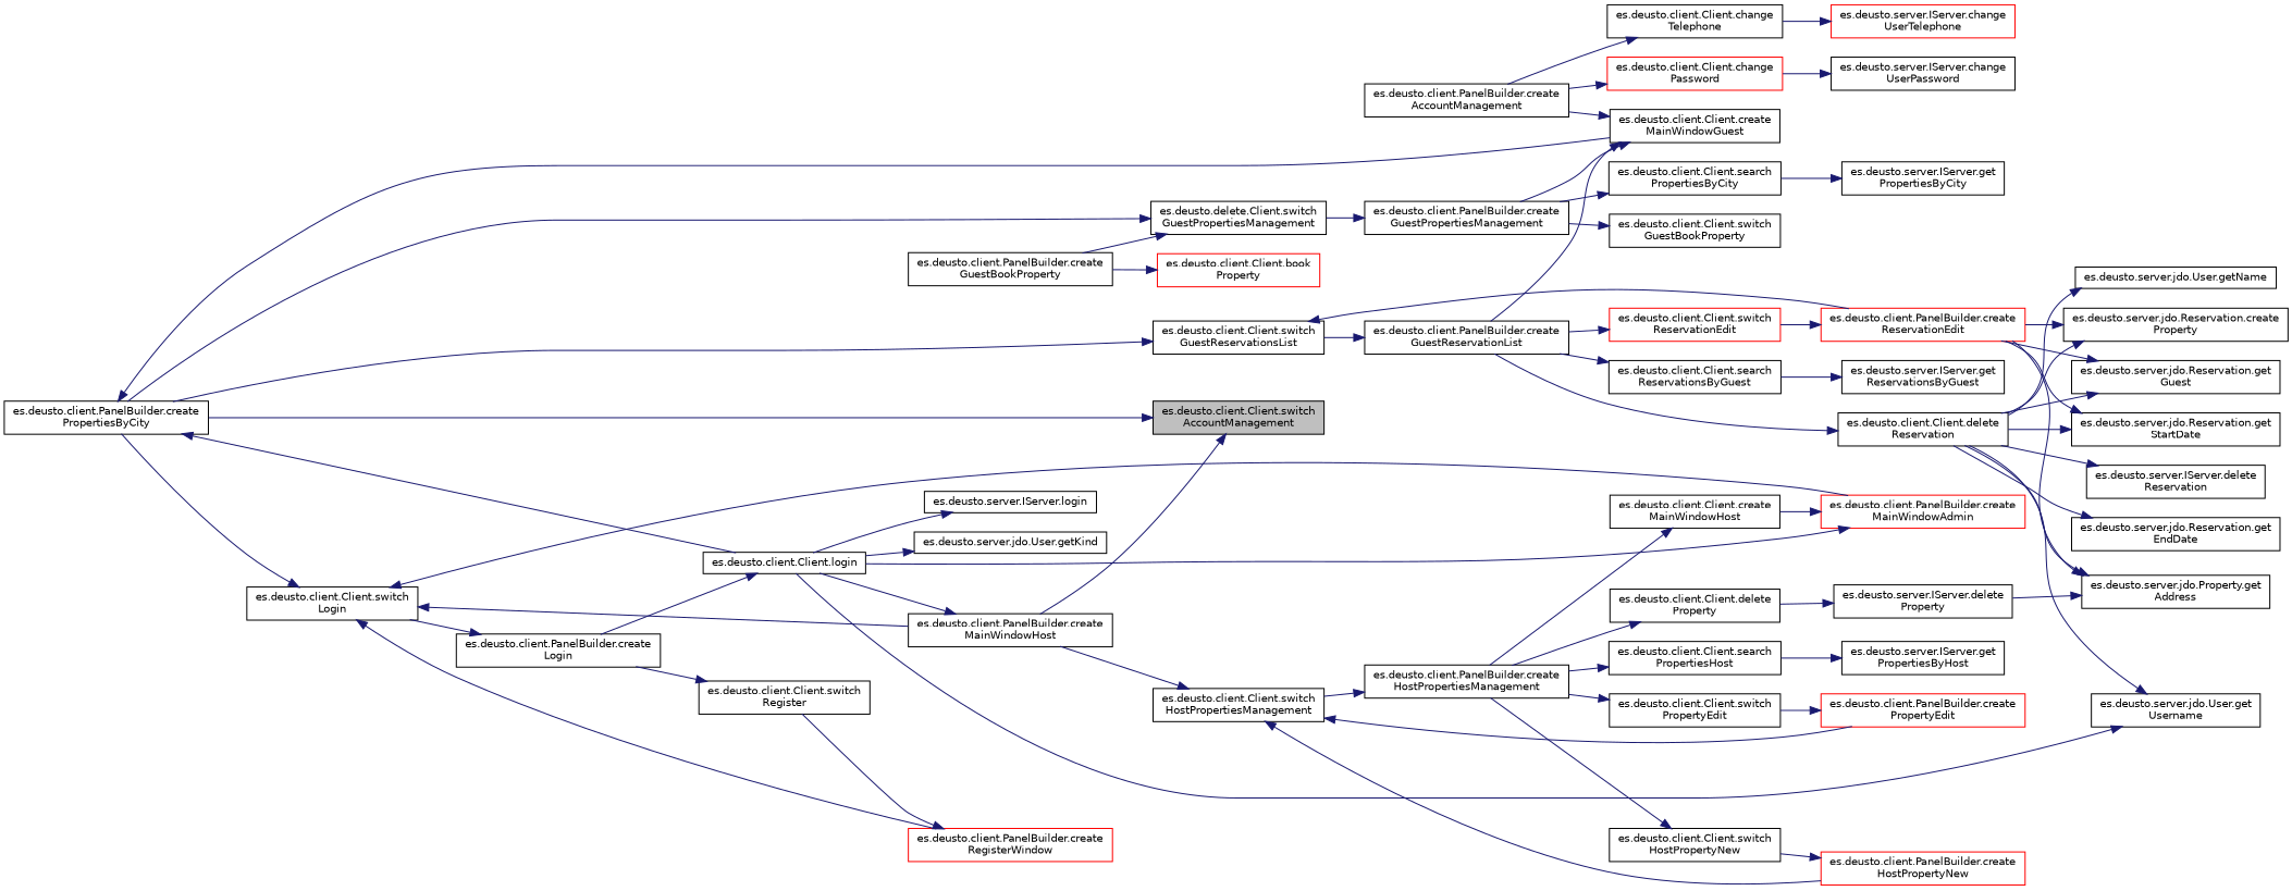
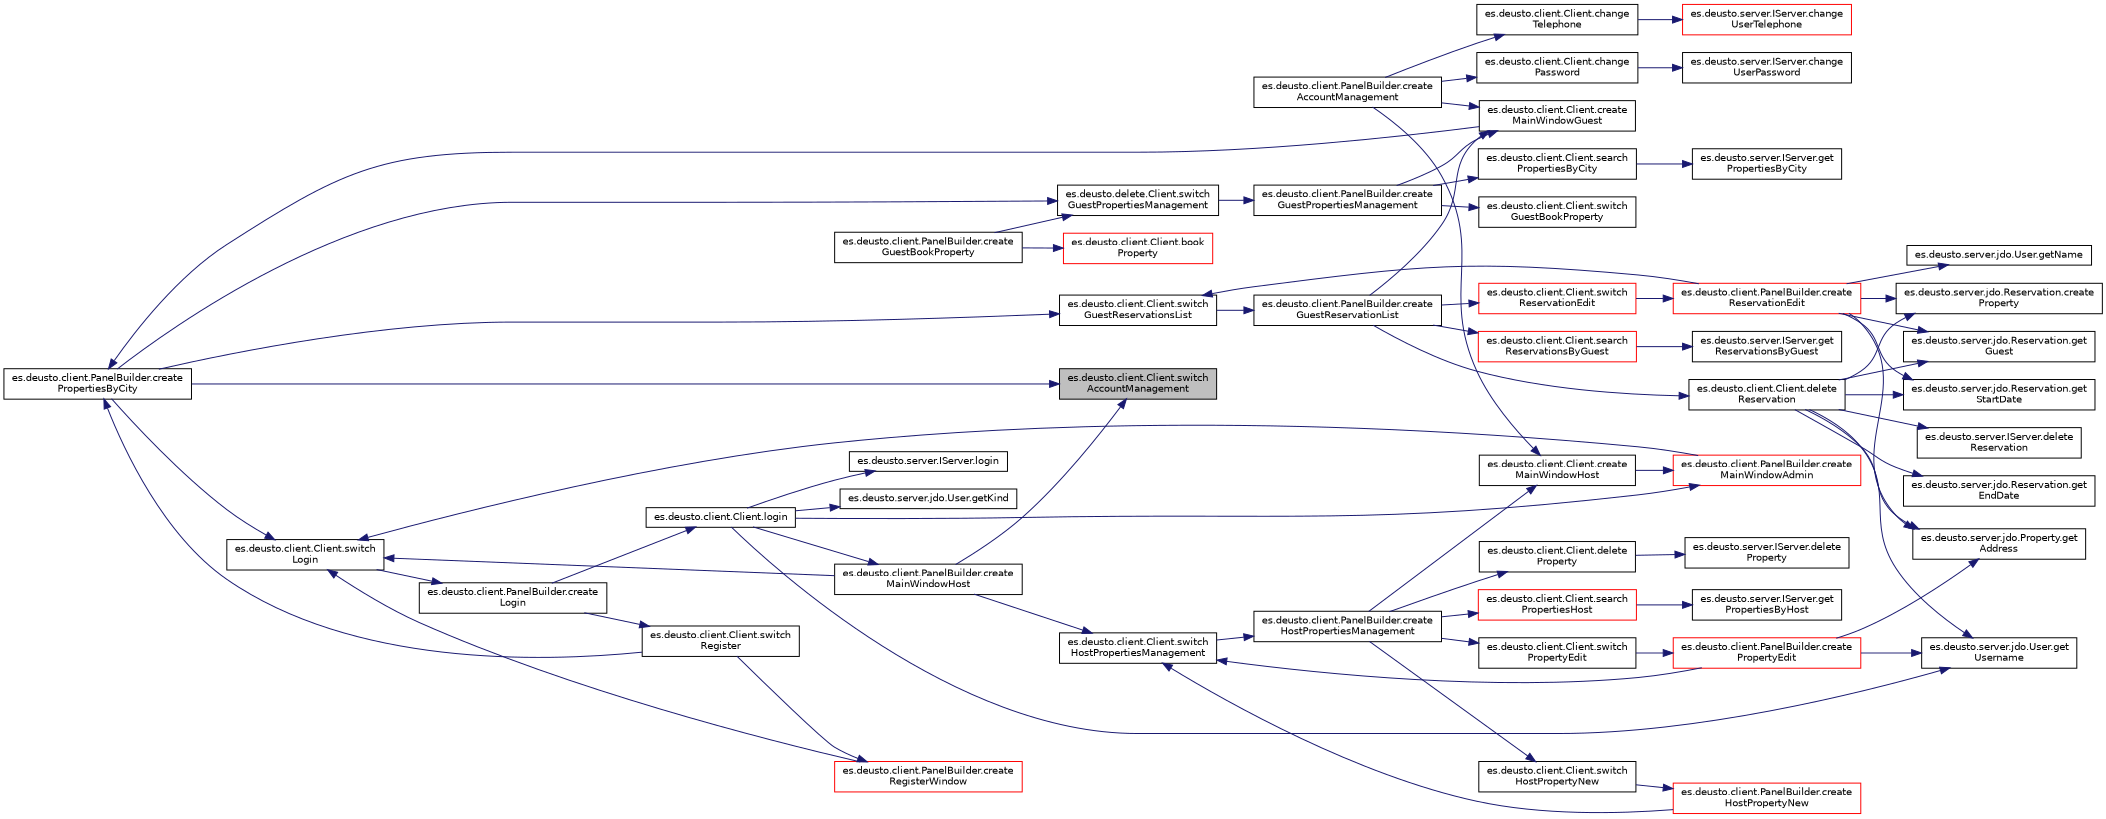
  digraph {
    rankdir=LR
    node [color=black fillcolor=white fontname=Helvetica fontsize=10 shape=record style=filled]
    edge [color=midnightblue fontname=Helvetica fontsize=10 labelfontname=Helvetica labelfontsize=10 style=solid]
    n1 [fillcolor=grey75 fontcolor=black height=0.2 label="es.deusto.client.Client.switch\lAccountManagement" width=0.4]
    n2 [height=0.2 label="es.deusto.client.PanelBuilder.create\lAccountManagement" width=0.4]
    n3 [height=0.2 label="es.deusto.client.Client.create\lMainWindowGuest" width=0.4]
    n4 [height=0.2 label="es.deusto.client.Client.create\lMainWindowHost" width=0.4]
-   n5 [color=red height=0.2 label="es.deusto.client.Client.change\lPassword" width=0.4]
+   n5 [height=0.2 label="es.deusto.client.Client.change\lPassword" width=0.4]
    n6 [height=0.2 label="es.deusto.client.Client.change\lTelephone" width=0.4]
    n7 [height=0.2 label="es.deusto.client.PanelBuilder.create\lPropertiesByCity" width=0.4]
    n8 [color=red height=0.2 label="es.deusto.client.PanelBuilder.create\lMainWindowAdmin" width=0.4]
    n9 [height=0.2 label="es.deusto.server.IServer.change\lUserPassword" width=0.4]
    n10 [color=red height=0.2 label="es.deusto.server.IServer.change\lUserTelephone" width=0.4]
    n11 [height=0.2 label="es.deusto.delete.Client.switch\lGuestPropertiesManagement" width=0.4]
    n12 [height=0.2 label="es.deusto.client.Client.switch\lGuestReservationsList" width=0.4]
    n13 [height=0.2 label="es.deusto.client.Client.switch\lLogin" width=0.4]
    n14 [height=0.2 label="es.deusto.client.PanelBuilder.create\lGuestPropertiesManagement" width=0.4]
    n15 [height=0.2 label="es.deusto.client.PanelBuilder.create\lGuestReservationList" width=0.4]
    n16 [height=0.2 label="es.deusto.client.PanelBuilder.create\lLogin" width=0.4]
    n17 [height=0.2 label="es.deusto.client.Client.search\lPropertiesByCity" width=0.4]
    n18 [height=0.2 label="es.deusto.client.Client.switch\lGuestBookProperty" width=0.4]
    n19 [height=0.2 label="es.deusto.server.IServer.get\lPropertiesByCity" width=0.4]
    n20 [height=0.2 label="es.deusto.client.PanelBuilder.create\lGuestBookProperty" width=0.4]
    n21 [color=red height=0.2 label="es.deusto.client.Client.book\lProperty" width=0.4]
-   n22 [height=0.2 label="es.deusto.client.Client.search\lReservationsByGuest" width=0.4]
+   n22 [color=red height=0.2 label="es.deusto.client.Client.search\lReservationsByGuest" width=0.4]
    n23 [height=0.2 label="es.deusto.client.Client.delete\lReservation" width=0.4]
    n24 [color=red height=0.2 label="es.deusto.client.Client.switch\lReservationEdit" width=0.4]
    n25 [height=0.2 label="es.deusto.server.IServer.get\lReservationsByGuest" width=0.4]
    n26 [height=0.2 label="es.deusto.server.IServer.delete\lReservation" width=0.4]
    n27 [height=0.2 label="es.deusto.server.jdo.Reservation.create\lProperty" width=0.4]
    n28 [height=0.2 label="es.deusto.server.jdo.Property.get\lAddress" width=0.4]
    n29 [height=0.2 label="es.deusto.server.jdo.Reservation.get\lGuest" width=0.4]
    n30 [height=0.2 label="es.deusto.server.jdo.User.get\lUsername" width=0.4]
    n31 [height=0.2 label="es.deusto.server.jdo.Reservation.get\lStartDate" width=0.4]
    n32 [height=0.2 label="es.deusto.server.jdo.Reservation.get\lEndDate" width=0.4]
    n33 [color=red height=0.2 label="es.deusto.client.PanelBuilder.create\lReservationEdit" width=0.4]
    n34 [height=0.2 label="es.deusto.server.jdo.User.getName" width=0.4]
    n35 [height=0.2 label="es.deusto.client.Client.login" width=0.4]
    n36 [height=0.2 label="es.deusto.client.Client.switch\lRegister" width=0.4]
    n37 [height=0.2 label="es.deusto.server.IServer.login" width=0.4]
    n38 [height=0.2 label="es.deusto.server.jdo.User.getKind" width=0.4]
    n39 [height=0.2 label="es.deusto.client.PanelBuilder.create\lMainWindowHost" width=0.4]
    n40 [color=red height=0.2 label="es.deusto.client.PanelBuilder.create\lRegisterWindow" width=0.4]
    n41 [height=0.2 label="es.deusto.client.Client.switch\lHostPropertiesManagement" width=0.4]
    n42 [height=0.2 label="es.deusto.client.PanelBuilder.create\lHostPropertiesManagement" width=0.4]
-   n43 [height=0.2 label="es.deusto.client.Client.search\lPropertiesHost" width=0.4]
+   n43 [color=red height=0.2 label="es.deusto.client.Client.search\lPropertiesHost" width=0.4]
    n44 [height=0.2 label="es.deusto.client.Client.delete\lProperty" width=0.4]
    n45 [height=0.2 label="es.deusto.client.Client.switch\lPropertyEdit" width=0.4]
    n46 [height=0.2 label="es.deusto.client.Client.switch\lHostPropertyNew" width=0.4]
    n47 [height=0.2 label="es.deusto.server.IServer.get\lPropertiesByHost" width=0.4]
    n48 [height=0.2 label="es.deusto.server.IServer.delete\lProperty" width=0.4]
    n49 [color=red height=0.2 label="es.deusto.client.PanelBuilder.create\lPropertyEdit" width=0.4]
    n50 [color=red height=0.2 label="es.deusto.client.PanelBuilder.create\lHostPropertyNew" width=0.4]
    n2 -> n3
+   n2 -> n4
    n2 -> n5
    n2 -> n6
    n3 -> n7
    n4 -> n8
    n5 -> n9
    n6 -> n10
    n7 -> n1
    n7 -> n11
    n7 -> n12
    n7 -> n13
    n8 -> n13
    n11 -> n14
    n12 -> n15
    n13 -> n16
    n14 -> n3
    n14 -> n17
    n14 -> n18
    n15 -> n3
    n15 -> n22
    n15 -> n23
    n15 -> n24
    n16 -> n35
    n16 -> n36
    n17 -> n19
    n20 -> n11
    n20 -> n21
    n22 -> n25
    n23 -> n26
    n23 -> n27
    n23 -> n28
    n23 -> n29
    n23 -> n30
    n23 -> n31
    n23 -> n32
    n24 -> n33
    n33 -> n12
    n33 -> n27
    n33 -> n28
    n33 -> n29
    n33 -> n31
-   n23 -> n34
-   n35 -> n7
+   n33 -> n34
+   n36 -> n7
    n35 -> n8
    n35 -> n30
    n35 -> n37
    n35 -> n38
    n35 -> n39
    n36 -> n40
    n39 -> n1
    n39 -> n13
    n39 -> n41
    n40 -> n13
    n41 -> n42
    n42 -> n4
    n42 -> n43
    n42 -> n44
    n42 -> n45
    n42 -> n46
    n43 -> n47
    n44 -> n48
    n45 -> n49
    n46 -> n50
-   n48 -> n28
+   n49 -> n28
+   n49 -> n30
    n49 -> n41
    n50 -> n41
  }
